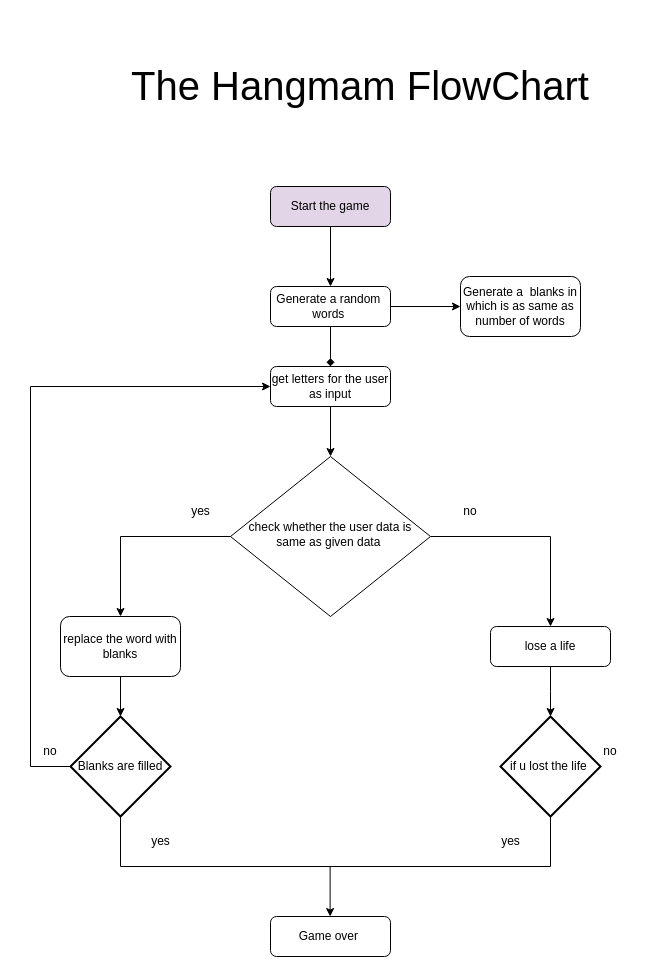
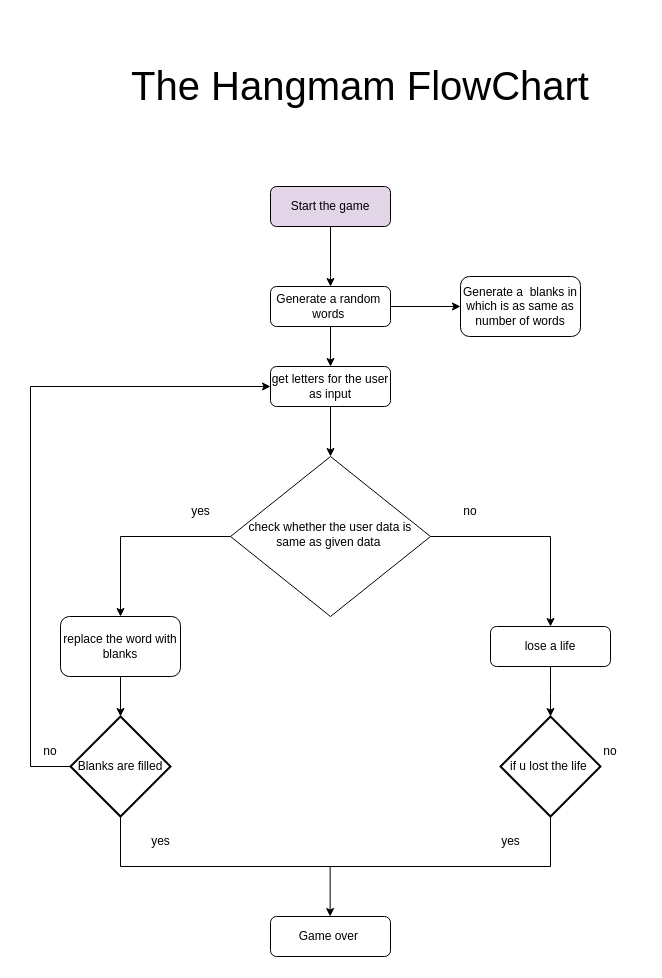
  <mxCell id="0" />
  <mxCell id="1" parent="0" />
  <mxCell id="2" value="" style="edgeStyle=orthogonalEdgeStyle;rounded=0;orthogonalLoop=1;jettySize=auto;html=1;" edge="1" parent="1" source="3" target="12"><mxGeometry relative="1" as="geometry"><Array as="points"><mxPoint x="330" y="276" /><mxPoint x="330" y="276" /></Array></mxGeometry></mxCell>
  <mxCell id="3" value="Start the game" style="rounded=1;whiteSpace=wrap;html=1;fontSize=12;glass=0;strokeWidth=1;shadow=0;fillColor=#e1d5e7;" parent="1" vertex="1"><mxGeometry x="270" y="186" width="120" height="40" as="geometry" /></mxCell>
  <mxCell id="4" style="edgeStyle=orthogonalEdgeStyle;rounded=0;orthogonalLoop=1;jettySize=auto;html=1;entryX=0.5;entryY=0;entryDx=0;entryDy=0;" edge="1" parent="1" source="6" target="14"><mxGeometry relative="1" as="geometry" /></mxCell>
  <mxCell id="5" style="edgeStyle=orthogonalEdgeStyle;rounded=0;orthogonalLoop=1;jettySize=auto;html=1;entryX=0.5;entryY=0;entryDx=0;entryDy=0;" edge="1" parent="1" source="6" target="9"><mxGeometry relative="1" as="geometry" /></mxCell>
  <mxCell id="6" value="check whether the user data is same as given data&amp;nbsp;" style="rhombus;whiteSpace=wrap;html=1;shadow=0;fontFamily=Helvetica;fontSize=12;align=center;strokeWidth=1;spacing=6;spacingTop=-4;" parent="1" vertex="1"><mxGeometry x="230" y="456" width="200" height="160" as="geometry" /></mxCell>
  <mxCell id="7" value="Game over&amp;nbsp;" style="rounded=1;whiteSpace=wrap;html=1;fontSize=12;glass=0;strokeWidth=1;shadow=0;" parent="1" vertex="1"><mxGeometry x="270" y="916" width="120" height="40" as="geometry" /></mxCell>
  <mxCell id="8" value="" style="edgeStyle=orthogonalEdgeStyle;rounded=0;orthogonalLoop=1;jettySize=auto;html=1;" edge="1" parent="1" source="9"><mxGeometry relative="1" as="geometry"><mxPoint x="550" y="716" as="targetPoint" /></mxGeometry></mxCell>
  <mxCell id="9" value="lose a life" style="rounded=1;whiteSpace=wrap;html=1;fontSize=12;glass=0;strokeWidth=1;shadow=0;" parent="1" vertex="1"><mxGeometry x="490" y="626" width="120" height="40" as="geometry" /></mxCell>
  <mxCell id="10" value="" style="edgeStyle=orthogonalEdgeStyle;rounded=0;orthogonalLoop=1;jettySize=auto;html=1;" edge="1" parent="1" source="12" target="15"><mxGeometry relative="1" as="geometry" /></mxCell>
- <mxCell id="11" value="" style="edgeStyle=orthogonalEdgeStyle;rounded=0;orthogonalLoop=1;jettySize=auto;html=1;endArrow=diamond;" edge="1" parent="1" source="12" target="17"><mxGeometry relative="1" as="geometry" /></mxCell>
+ <mxCell id="11" value="" style="edgeStyle=orthogonalEdgeStyle;rounded=0;orthogonalLoop=1;jettySize=auto;html=1;" edge="1" parent="1" source="12" target="17"><mxGeometry relative="1" as="geometry" /></mxCell>
  <mxCell id="12" value="Generate a random&amp;nbsp; words&amp;nbsp;" style="rounded=1;whiteSpace=wrap;html=1;fontSize=12;glass=0;strokeWidth=1;shadow=0;" vertex="1" parent="1"><mxGeometry x="270" y="286" width="120" height="40" as="geometry" /></mxCell>
  <mxCell id="13" style="edgeStyle=orthogonalEdgeStyle;rounded=0;orthogonalLoop=1;jettySize=auto;html=1;entryX=0.5;entryY=0;entryDx=0;entryDy=0;entryPerimeter=0;" edge="1" parent="1" source="14" target="21"><mxGeometry relative="1" as="geometry" /></mxCell>
  <mxCell id="14" value="replace the word with blanks" style="rounded=1;whiteSpace=wrap;html=1;" vertex="1" parent="1"><mxGeometry x="60" y="616" width="120" height="60" as="geometry" /></mxCell>
  <mxCell id="15" value="Generate a&amp;nbsp; blanks in which is as same as number of words" style="whiteSpace=wrap;html=1;rounded=1;glass=0;strokeWidth=1;shadow=0;" vertex="1" parent="1"><mxGeometry x="460" y="276" width="120" height="60" as="geometry" /></mxCell>
  <mxCell id="16" value="" style="edgeStyle=orthogonalEdgeStyle;rounded=0;orthogonalLoop=1;jettySize=auto;html=1;" edge="1" parent="1" source="17" target="6"><mxGeometry relative="1" as="geometry" /></mxCell>
  <mxCell id="17" value="get letters for the user as input" style="rounded=1;whiteSpace=wrap;html=1;fontSize=12;glass=0;strokeWidth=1;shadow=0;" vertex="1" parent="1"><mxGeometry x="270" y="366" width="120" height="40" as="geometry" /></mxCell>
  <mxCell id="18" value="yes" style="text;html=1;align=center;verticalAlign=middle;resizable=0;points=[];autosize=1;strokeColor=none;fillColor=none;" vertex="1" parent="1"><mxGeometry x="180" y="496" width="40" height="30" as="geometry" /></mxCell>
  <mxCell id="19" style="edgeStyle=orthogonalEdgeStyle;rounded=0;orthogonalLoop=1;jettySize=auto;html=1;" edge="1" parent="1"><mxGeometry relative="1" as="geometry"><mxPoint x="329.64" y="866" as="sourcePoint" /><mxPoint x="329.64" y="916" as="targetPoint" /></mxGeometry></mxCell>
  <mxCell id="20" style="edgeStyle=orthogonalEdgeStyle;rounded=0;orthogonalLoop=1;jettySize=auto;html=1;entryX=0;entryY=0.5;entryDx=0;entryDy=0;" edge="1" parent="1" source="21" target="17"><mxGeometry relative="1" as="geometry"><Array as="points"><mxPoint x="30" y="766" /><mxPoint x="30" y="386" /></Array></mxGeometry></mxCell>
  <mxCell id="21" value="Blanks are filled" style="strokeWidth=2;html=1;shape=mxgraph.flowchart.decision;whiteSpace=wrap;" vertex="1" parent="1"><mxGeometry x="70" y="716" width="100" height="100" as="geometry" /></mxCell>
  <mxCell id="22" value="if u lost the life&amp;nbsp;" style="strokeWidth=2;html=1;shape=mxgraph.flowchart.decision;whiteSpace=wrap;" vertex="1" parent="1"><mxGeometry x="500" y="716" width="100" height="100" as="geometry" /></mxCell>
  <mxCell id="23" value="" style="endArrow=none;html=1;rounded=0;entryX=0.5;entryY=1;entryDx=0;entryDy=0;entryPerimeter=0;exitX=0.5;exitY=1;exitDx=0;exitDy=0;exitPerimeter=0;" edge="1" parent="1" source="21" target="22"><mxGeometry width="50" height="50" relative="1" as="geometry"><mxPoint x="250" y="756" as="sourcePoint" /><mxPoint x="300" y="706" as="targetPoint" /><Array as="points"><mxPoint x="120" y="866" /><mxPoint x="550" y="866" /></Array></mxGeometry></mxCell>
  <mxCell id="24" value="no" style="text;html=1;strokeColor=none;fillColor=none;align=center;verticalAlign=middle;whiteSpace=wrap;rounded=0;" vertex="1" parent="1"><mxGeometry x="440" y="496" width="60" height="30" as="geometry" /></mxCell>
  <mxCell id="25" value="yes" style="text;html=1;align=center;verticalAlign=middle;resizable=0;points=[];autosize=1;strokeColor=none;fillColor=none;" vertex="1" parent="1"><mxGeometry x="140" y="826" width="40" height="30" as="geometry" /></mxCell>
  <mxCell id="26" value="yes" style="text;html=1;align=center;verticalAlign=middle;resizable=0;points=[];autosize=1;strokeColor=none;fillColor=none;" vertex="1" parent="1"><mxGeometry x="490" y="826" width="40" height="30" as="geometry" /></mxCell>
  <mxCell id="27" value="no" style="text;html=1;strokeColor=none;fillColor=none;align=center;verticalAlign=middle;whiteSpace=wrap;rounded=0;" vertex="1" parent="1"><mxGeometry x="20" y="736" width="60" height="30" as="geometry" /></mxCell>
  <mxCell id="28" value="no" style="text;html=1;strokeColor=none;fillColor=none;align=center;verticalAlign=middle;whiteSpace=wrap;rounded=0;" vertex="1" parent="1"><mxGeometry x="580" y="736" width="60" height="30" as="geometry" /></mxCell>
  <mxCell id="29" value="The Hangmam FlowChart" style="text;html=1;strokeColor=none;fillColor=none;align=center;verticalAlign=middle;whiteSpace=wrap;rounded=0;fontSize=40;" vertex="1" parent="1"><mxGeometry x="130" y="20" width="460" height="130" as="geometry" /></mxCell>
